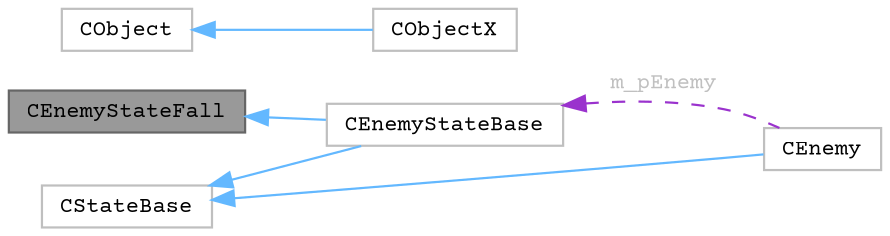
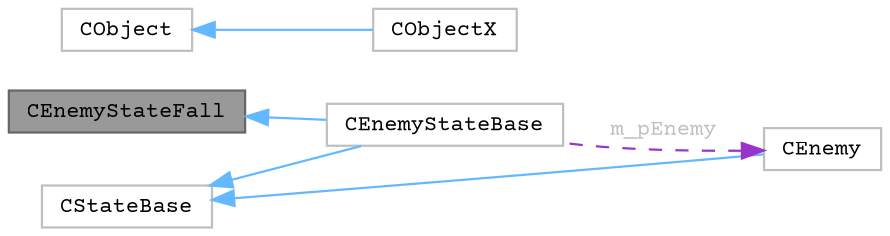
  digraph {
    fontname="Courier Prime"
    rankdir=LR
    node [color=grey75 fillcolor=white fontname="Courier Prime" fontsize=10 shape=box style=filled]
    edge [color=steelblue1 dir=back fontname="Courier Prime" fontsize=10 labelfontname=Helvetica labelfontsize=10 style=solid]
    n1 [color=gray40 fillcolor=grey60 fontcolor=black height=0.2 label=CEnemyStateFall width=0.4]
    n2 [height=0.2 label=CEnemyStateBase width=0.4]
    n3 [height=0.2 label=CStateBase width=0.4]
    n4 [height=0.2 label=CEnemy width=0.4]
    n5 [height=0.2 label=CObjectX width=0.4]
    n6 [height=0.2 label=CObject width=0.4]
    n1 -> n2
    n3 -> n2
    n3 -> n4
-   n2 -> n4 [color=darkorchid3 fontcolor=grey label=<<TABLE CELLBORDER="0" BORDER="0"><TR><TD VALIGN="top" ALIGN="LEFT" CELLPADDING="1" CELLSPACING="0">m_pEnemy</TD></TR> </TABLE>> style=dashed]
+   n4 -> n2 [color=darkorchid3 fontcolor=grey label=<<TABLE CELLBORDER="0" BORDER="0"><TR><TD VALIGN="top" ALIGN="LEFT" CELLPADDING="1" CELLSPACING="0">m_pEnemy</TD></TR> </TABLE>> style=dashed]
    n6 -> n5
  }
